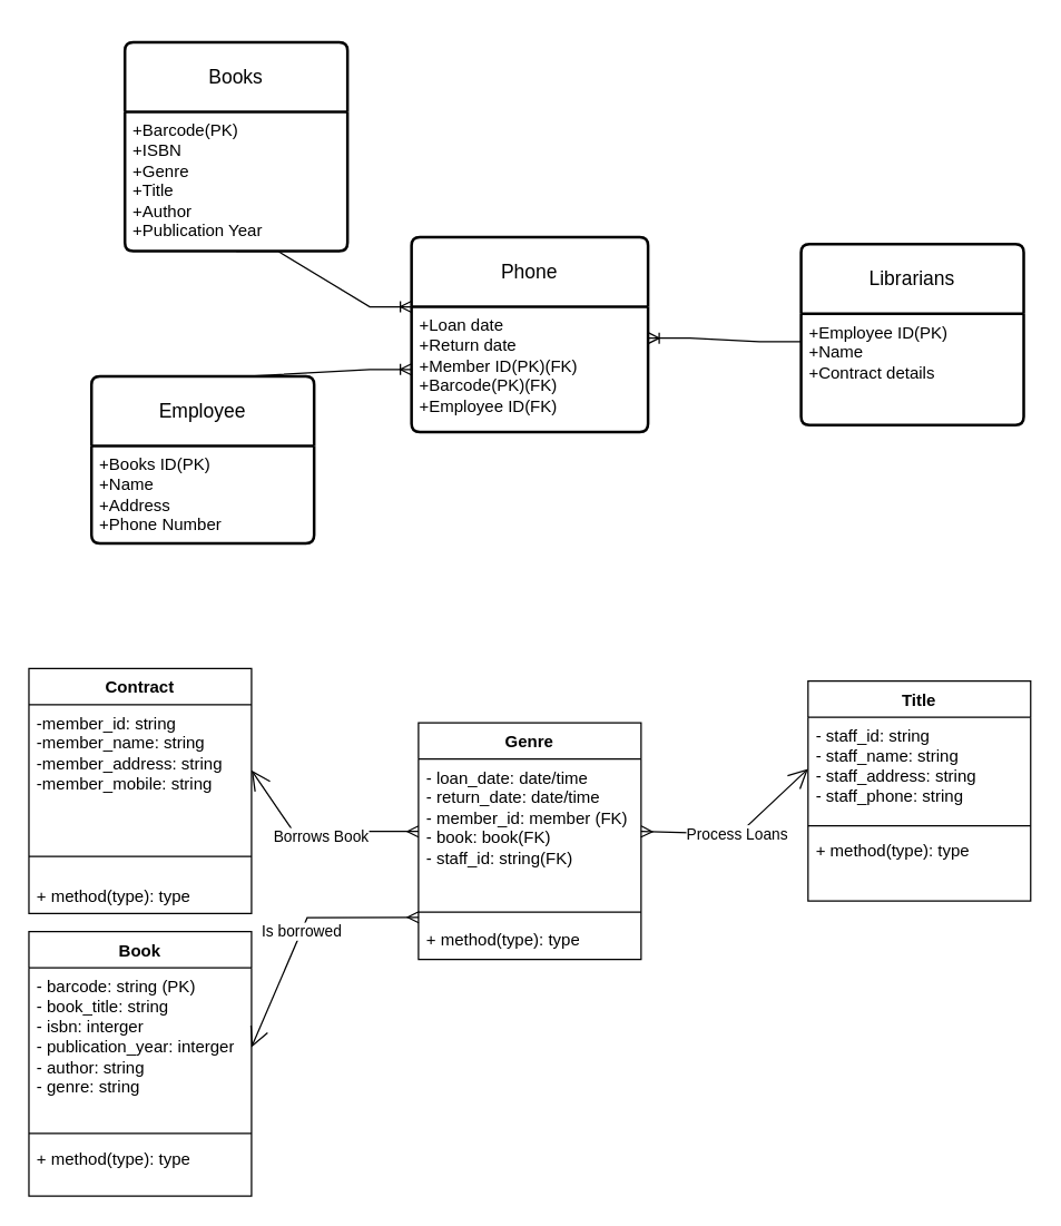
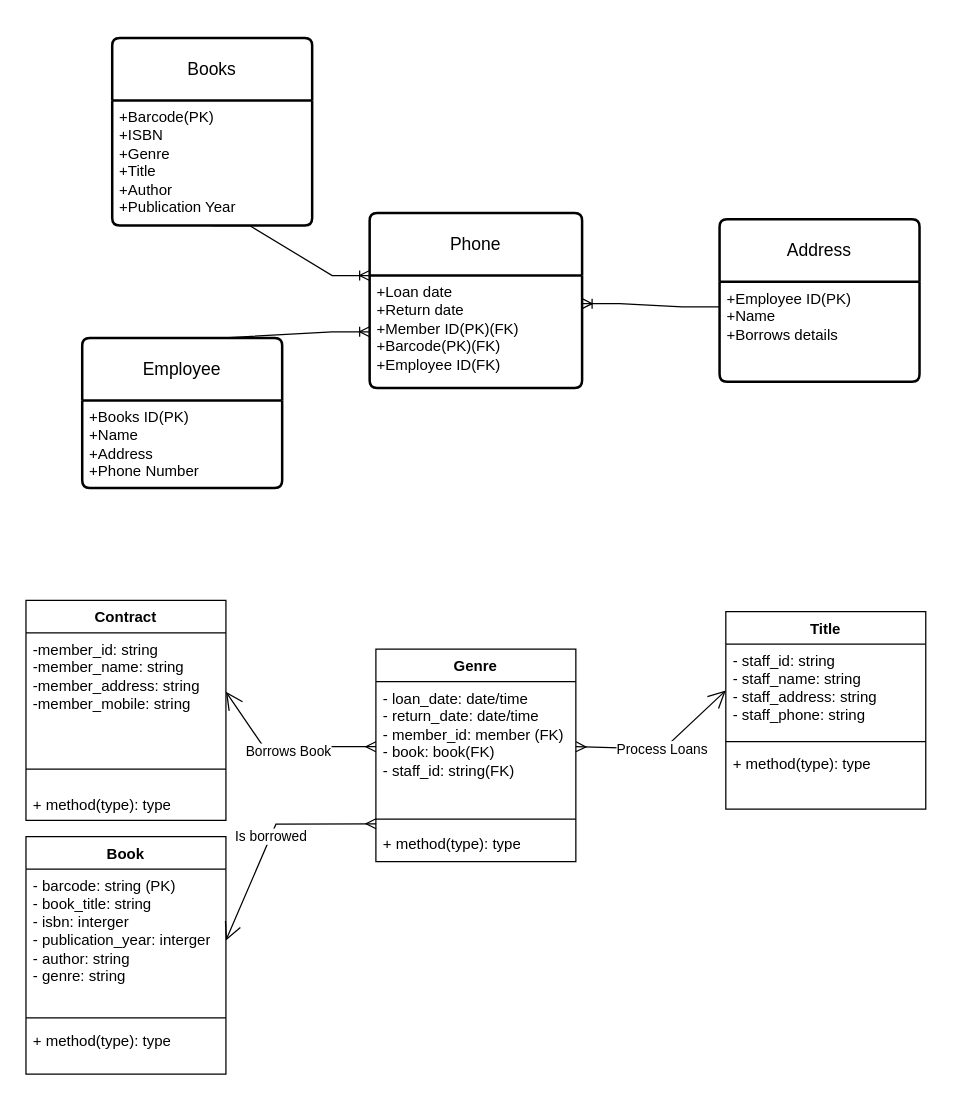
  <mxCell id="0" />
  <mxCell id="1" parent="0" />
  <mxCell id="2" value="Employee" style="swimlane;childLayout=stackLayout;horizontal=1;startSize=50;horizontalStack=0;rounded=1;fontSize=14;fontStyle=0;strokeWidth=2;resizeParent=0;resizeLast=1;shadow=0;dashed=0;align=center;arcSize=4;whiteSpace=wrap;html=1;" vertex="1" parent="1"><mxGeometry x="65" y="270" width="160" height="120" as="geometry"><mxRectangle x="440" y="110" width="100" height="50" as="alternateBounds" /></mxGeometry></mxCell>
  <mxCell id="3" value="+Books ID(PK)&lt;div&gt;+Name&lt;/div&gt;&lt;div&gt;+Address&lt;/div&gt;&lt;div&gt;+Phone Number&lt;/div&gt;" style="align=left;strokeColor=none;fillColor=none;spacingLeft=4;fontSize=12;verticalAlign=top;resizable=0;rotatable=0;part=1;html=1;" vertex="1" parent="2"><mxGeometry y="50" width="160" height="70" as="geometry" /></mxCell>
  <mxCell id="4" value="Books" style="swimlane;childLayout=stackLayout;horizontal=1;startSize=50;horizontalStack=0;rounded=1;fontSize=14;fontStyle=0;strokeWidth=2;resizeParent=0;resizeLast=1;shadow=0;dashed=0;align=center;arcSize=4;whiteSpace=wrap;html=1;" vertex="1" parent="1"><mxGeometry x="89" y="30" width="160" height="150" as="geometry" /></mxCell>
  <mxCell id="5" value="+Barcode(PK)&amp;nbsp;&lt;div&gt;+ISBN&lt;/div&gt;&lt;div&gt;+Genre&lt;br&gt;+Title&lt;div&gt;+Author&lt;br&gt;&lt;div&gt;+Publication Year&lt;/div&gt;&lt;/div&gt;&lt;/div&gt;" style="align=left;strokeColor=none;fillColor=none;spacingLeft=4;fontSize=12;verticalAlign=top;resizable=0;rotatable=0;part=1;html=1;" vertex="1" parent="4"><mxGeometry y="50" width="160" height="100" as="geometry" /></mxCell>
- <mxCell id="6" value="Librarians" style="swimlane;childLayout=stackLayout;horizontal=1;startSize=50;horizontalStack=0;rounded=1;fontSize=14;fontStyle=0;strokeWidth=2;resizeParent=0;resizeLast=1;shadow=0;dashed=0;align=center;arcSize=4;whiteSpace=wrap;html=1;" vertex="1" parent="1"><mxGeometry x="575" y="175" width="160" height="130" as="geometry" /></mxCell>
- <mxCell id="7" value="+Employee ID(PK)&lt;br&gt;&lt;div&gt;+Name&lt;/div&gt;&lt;div&gt;+Contract details&lt;/div&gt;" style="align=left;strokeColor=none;fillColor=none;spacingLeft=4;fontSize=12;verticalAlign=top;resizable=0;rotatable=0;part=1;html=1;" vertex="1" parent="6"><mxGeometry y="50" width="160" height="80" as="geometry" /></mxCell>
+ <mxCell id="6" value="Address" style="swimlane;childLayout=stackLayout;horizontal=1;startSize=50;horizontalStack=0;rounded=1;fontSize=14;fontStyle=0;strokeWidth=2;resizeParent=0;resizeLast=1;shadow=0;dashed=0;align=center;arcSize=4;whiteSpace=wrap;html=1;" vertex="1" parent="1"><mxGeometry x="575" y="175" width="160" height="130" as="geometry" /></mxCell>
+ <mxCell id="7" value="+Employee ID(PK)&lt;br&gt;&lt;div&gt;+Name&lt;/div&gt;&lt;div&gt;+Borrows details&lt;/div&gt;" style="align=left;strokeColor=none;fillColor=none;spacingLeft=4;fontSize=12;verticalAlign=top;resizable=0;rotatable=0;part=1;html=1;" vertex="1" parent="6"><mxGeometry y="50" width="160" height="80" as="geometry" /></mxCell>
  <mxCell id="8" value="Phone" style="swimlane;childLayout=stackLayout;horizontal=1;startSize=50;horizontalStack=0;rounded=1;fontSize=14;fontStyle=0;strokeWidth=2;resizeParent=0;resizeLast=1;shadow=0;dashed=0;align=center;arcSize=4;whiteSpace=wrap;html=1;" vertex="1" parent="1"><mxGeometry x="295" y="170" width="170" height="140" as="geometry" /></mxCell>
  <mxCell id="9" value="&lt;div&gt;+Loan date&lt;/div&gt;&lt;div&gt;+Return date&lt;/div&gt;&lt;div&gt;+Member ID(PK)(FK)&lt;/div&gt;&lt;div&gt;+Barcode(PK)(FK)&lt;/div&gt;&lt;div&gt;+Employee ID(FK)&lt;/div&gt;" style="align=left;strokeColor=none;fillColor=none;spacingLeft=4;fontSize=12;verticalAlign=top;resizable=0;rotatable=0;part=1;html=1;" vertex="1" parent="8"><mxGeometry y="50" width="170" height="90" as="geometry" /></mxCell>
  <mxCell id="10" value="" style="edgeStyle=entityRelationEdgeStyle;fontSize=12;html=1;endArrow=ERoneToMany;rounded=0;entryX=0;entryY=0.5;entryDx=0;entryDy=0;exitX=0.5;exitY=0;exitDx=0;exitDy=0;" edge="1" parent="1" source="2" target="9"><mxGeometry width="100" height="100" relative="1" as="geometry"><mxPoint x="395" y="180" as="sourcePoint" /><mxPoint x="495" y="80" as="targetPoint" /></mxGeometry></mxCell>
  <mxCell id="11" value="" style="edgeStyle=entityRelationEdgeStyle;fontSize=12;html=1;endArrow=ERoneToMany;rounded=0;exitX=0.5;exitY=1;exitDx=0;exitDy=0;entryX=0;entryY=0;entryDx=0;entryDy=0;" edge="1" parent="1" source="5" target="9"><mxGeometry width="100" height="100" relative="1" as="geometry"><mxPoint x="240.28" y="40" as="sourcePoint" /><mxPoint x="305" y="211.45" as="targetPoint" /><Array as="points"><mxPoint x="220.28" y="95" /></Array></mxGeometry></mxCell>
  <mxCell id="12" value="" style="edgeStyle=entityRelationEdgeStyle;fontSize=12;html=1;endArrow=ERoneToMany;rounded=0;entryX=1;entryY=0.25;entryDx=0;entryDy=0;exitX=0;exitY=0.25;exitDx=0;exitDy=0;" edge="1" parent="1" source="7" target="9"><mxGeometry width="100" height="100" relative="1" as="geometry"><mxPoint x="470" y="-10" as="sourcePoint" /><mxPoint x="385" y="150" as="targetPoint" /><Array as="points"><mxPoint x="525" y="20" /></Array></mxGeometry></mxCell>
  <mxCell id="13" value="Title" style="swimlane;fontStyle=1;align=center;verticalAlign=top;childLayout=stackLayout;horizontal=1;startSize=26;horizontalStack=0;resizeParent=1;resizeParentMax=0;resizeLast=0;collapsible=1;marginBottom=0;whiteSpace=wrap;html=1;" vertex="1" parent="1"><mxGeometry x="580" y="489" width="160" height="158" as="geometry" /></mxCell>
  <mxCell id="14" value="- staff_id: string&lt;div&gt;- staff_name: string&lt;/div&gt;&lt;div&gt;- staff_address: string&lt;/div&gt;&lt;div&gt;- staff_phone: string&lt;/div&gt;&lt;div&gt;&lt;br&gt;&lt;div&gt;&lt;br&gt;&lt;/div&gt;&lt;/div&gt;" style="text;strokeColor=none;fillColor=none;align=left;verticalAlign=top;spacingLeft=4;spacingRight=4;overflow=hidden;rotatable=0;points=[[0,0.5],[1,0.5]];portConstraint=eastwest;whiteSpace=wrap;html=1;" vertex="1" parent="13"><mxGeometry y="26" width="160" height="74" as="geometry" /></mxCell>
  <mxCell id="15" value="" style="line;strokeWidth=1;fillColor=none;align=left;verticalAlign=middle;spacingTop=-1;spacingLeft=3;spacingRight=3;rotatable=0;labelPosition=right;points=[];portConstraint=eastwest;strokeColor=inherit;" vertex="1" parent="13"><mxGeometry y="100" width="160" height="8" as="geometry" /></mxCell>
  <mxCell id="16" value="+ method(type): type" style="text;strokeColor=none;fillColor=none;align=left;verticalAlign=top;spacingLeft=4;spacingRight=4;overflow=hidden;rotatable=0;points=[[0,0.5],[1,0.5]];portConstraint=eastwest;whiteSpace=wrap;html=1;" vertex="1" parent="13"><mxGeometry y="108" width="160" height="50" as="geometry" /></mxCell>
  <mxCell id="17" value="Contract" style="swimlane;fontStyle=1;align=center;verticalAlign=top;childLayout=stackLayout;horizontal=1;startSize=26;horizontalStack=0;resizeParent=1;resizeParentMax=0;resizeLast=0;collapsible=1;marginBottom=0;whiteSpace=wrap;html=1;" vertex="1" parent="1"><mxGeometry x="20" y="480" width="160" height="176" as="geometry" /></mxCell>
  <mxCell id="18" value="-member_id: string&lt;div&gt;-member_name: string&lt;/div&gt;&lt;div&gt;-member_address: string&lt;/div&gt;&lt;div&gt;-member_mobile: string&lt;/div&gt;" style="text;strokeColor=none;fillColor=none;align=left;verticalAlign=top;spacingLeft=4;spacingRight=4;overflow=hidden;rotatable=0;points=[[0,0.5],[1,0.5]];portConstraint=eastwest;whiteSpace=wrap;html=1;" vertex="1" parent="17"><mxGeometry y="26" width="160" height="94" as="geometry" /></mxCell>
  <mxCell id="19" value="" style="line;strokeWidth=1;fillColor=none;align=left;verticalAlign=middle;spacingTop=-1;spacingLeft=3;spacingRight=3;rotatable=0;labelPosition=right;points=[];portConstraint=eastwest;strokeColor=inherit;" vertex="1" parent="17"><mxGeometry y="120" width="160" height="30" as="geometry" /></mxCell>
  <mxCell id="20" value="+ method(type): type" style="text;strokeColor=none;fillColor=none;align=left;verticalAlign=top;spacingLeft=4;spacingRight=4;overflow=hidden;rotatable=0;points=[[0,0.5],[1,0.5]];portConstraint=eastwest;whiteSpace=wrap;html=1;" vertex="1" parent="17"><mxGeometry y="150" width="160" height="26" as="geometry" /></mxCell>
  <mxCell id="21" value="Genre" style="swimlane;fontStyle=1;align=center;verticalAlign=top;childLayout=stackLayout;horizontal=1;startSize=26;horizontalStack=0;resizeParent=1;resizeParentMax=0;resizeLast=0;collapsible=1;marginBottom=0;whiteSpace=wrap;html=1;" vertex="1" parent="1"><mxGeometry x="300" y="519" width="160" height="170" as="geometry" /></mxCell>
  <mxCell id="22" value="- loan_date: date/time&lt;div&gt;- return_date: date/time&lt;/div&gt;&lt;div&gt;- member_id: member (FK)&lt;/div&gt;&lt;div&gt;- book: book(FK)&lt;/div&gt;&lt;div&gt;- staff_id: string(FK)&lt;/div&gt;" style="text;strokeColor=none;fillColor=none;align=left;verticalAlign=top;spacingLeft=4;spacingRight=4;overflow=hidden;rotatable=0;points=[[0,0.5],[1,0.5]];portConstraint=eastwest;whiteSpace=wrap;html=1;" vertex="1" parent="21"><mxGeometry y="26" width="160" height="104" as="geometry" /></mxCell>
  <mxCell id="23" value="" style="line;strokeWidth=1;fillColor=none;align=left;verticalAlign=middle;spacingTop=-1;spacingLeft=3;spacingRight=3;rotatable=0;labelPosition=right;points=[];portConstraint=eastwest;strokeColor=inherit;" vertex="1" parent="21"><mxGeometry y="130" width="160" height="12" as="geometry" /></mxCell>
  <mxCell id="24" value="+ method(type): type" style="text;strokeColor=none;fillColor=none;align=left;verticalAlign=top;spacingLeft=4;spacingRight=4;overflow=hidden;rotatable=0;points=[[0,0.5],[1,0.5]];portConstraint=eastwest;whiteSpace=wrap;html=1;" vertex="1" parent="21"><mxGeometry y="142" width="160" height="28" as="geometry" /></mxCell>
  <mxCell id="25" value="Book" style="swimlane;fontStyle=1;align=center;verticalAlign=top;childLayout=stackLayout;horizontal=1;startSize=26;horizontalStack=0;resizeParent=1;resizeParentMax=0;resizeLast=0;collapsible=1;marginBottom=0;whiteSpace=wrap;html=1;" vertex="1" parent="1"><mxGeometry x="20" y="669" width="160" height="190" as="geometry" /></mxCell>
  <mxCell id="26" value="- barcode: string (PK)&lt;div&gt;- book_title: string&lt;/div&gt;&lt;div&gt;- isbn: interger&lt;/div&gt;&lt;div&gt;- publication_year: interger&lt;/div&gt;&lt;div&gt;- author: string&lt;/div&gt;&lt;div&gt;- genre: string&lt;/div&gt;&lt;div&gt;&lt;br&gt;&lt;/div&gt;" style="text;strokeColor=none;fillColor=none;align=left;verticalAlign=top;spacingLeft=4;spacingRight=4;overflow=hidden;rotatable=0;points=[[0,0.5],[1,0.5]];portConstraint=eastwest;whiteSpace=wrap;html=1;" vertex="1" parent="25"><mxGeometry y="26" width="160" height="114" as="geometry" /></mxCell>
  <mxCell id="27" value="" style="line;strokeWidth=1;fillColor=none;align=left;verticalAlign=middle;spacingTop=-1;spacingLeft=3;spacingRight=3;rotatable=0;labelPosition=right;points=[];portConstraint=eastwest;strokeColor=inherit;" vertex="1" parent="25"><mxGeometry y="140" width="160" height="10" as="geometry" /></mxCell>
  <mxCell id="28" value="+ method(type): type" style="text;strokeColor=none;fillColor=none;align=left;verticalAlign=top;spacingLeft=4;spacingRight=4;overflow=hidden;rotatable=0;points=[[0,0.5],[1,0.5]];portConstraint=eastwest;whiteSpace=wrap;html=1;" vertex="1" parent="25"><mxGeometry y="150" width="160" height="40" as="geometry" /></mxCell>
  <mxCell id="29" value="Borrows Book" style="endArrow=open;endFill=1;endSize=12;html=1;rounded=0;entryX=1;entryY=0.5;entryDx=0;entryDy=0;exitX=0;exitY=0.5;exitDx=0;exitDy=0;startArrow=ERmany;startFill=0;jumpStyle=sharp;" edge="1" parent="1" source="22" target="18"><mxGeometry x="-0.021" y="4" width="160" relative="1" as="geometry"><mxPoint x="180" y="629" as="sourcePoint" /><mxPoint x="340" y="629" as="targetPoint" /><Array as="points"><mxPoint x="210" y="597" /></Array><mxPoint as="offset" /></mxGeometry></mxCell>
  <mxCell id="30" value="Is borrowed" style="endArrow=open;endFill=1;endSize=12;html=1;rounded=0;entryX=1;entryY=0.5;entryDx=0;entryDy=0;exitX=0.001;exitY=-0.084;exitDx=0;exitDy=0;startArrow=ERmany;startFill=0;exitPerimeter=0;jumpStyle=sharp;" edge="1" parent="1" source="24" target="26"><mxGeometry width="160" relative="1" as="geometry"><mxPoint x="180" y="629" as="sourcePoint" /><mxPoint x="340" y="629" as="targetPoint" /><Array as="points"><mxPoint x="220" y="659" /></Array></mxGeometry></mxCell>
  <mxCell id="31" value="Process Loans" style="endArrow=open;endFill=1;endSize=12;html=1;rounded=0;jumpStyle=line;entryX=0;entryY=0.5;entryDx=0;entryDy=0;exitX=1;exitY=0.5;exitDx=0;exitDy=0;startArrow=ERmany;startFill=0;" edge="1" parent="1" source="22" target="14"><mxGeometry width="160" relative="1" as="geometry"><mxPoint x="450" y="739" as="sourcePoint" /><mxPoint x="610" y="739" as="targetPoint" /><Array as="points"><mxPoint x="530" y="599" /></Array></mxGeometry></mxCell>
